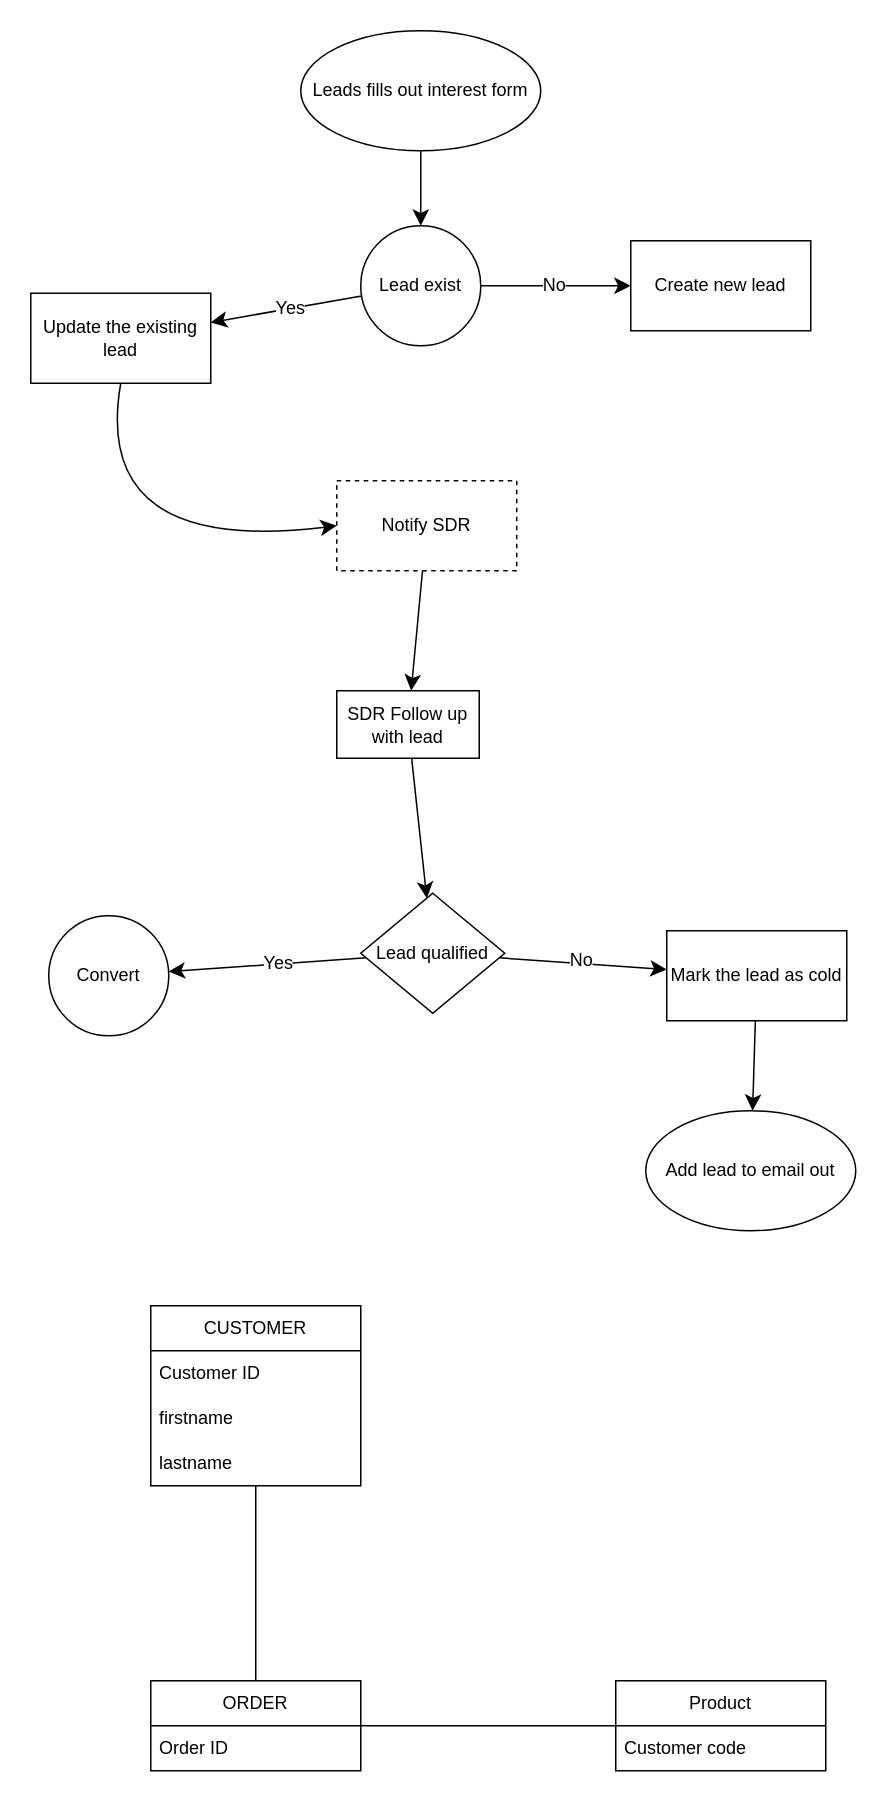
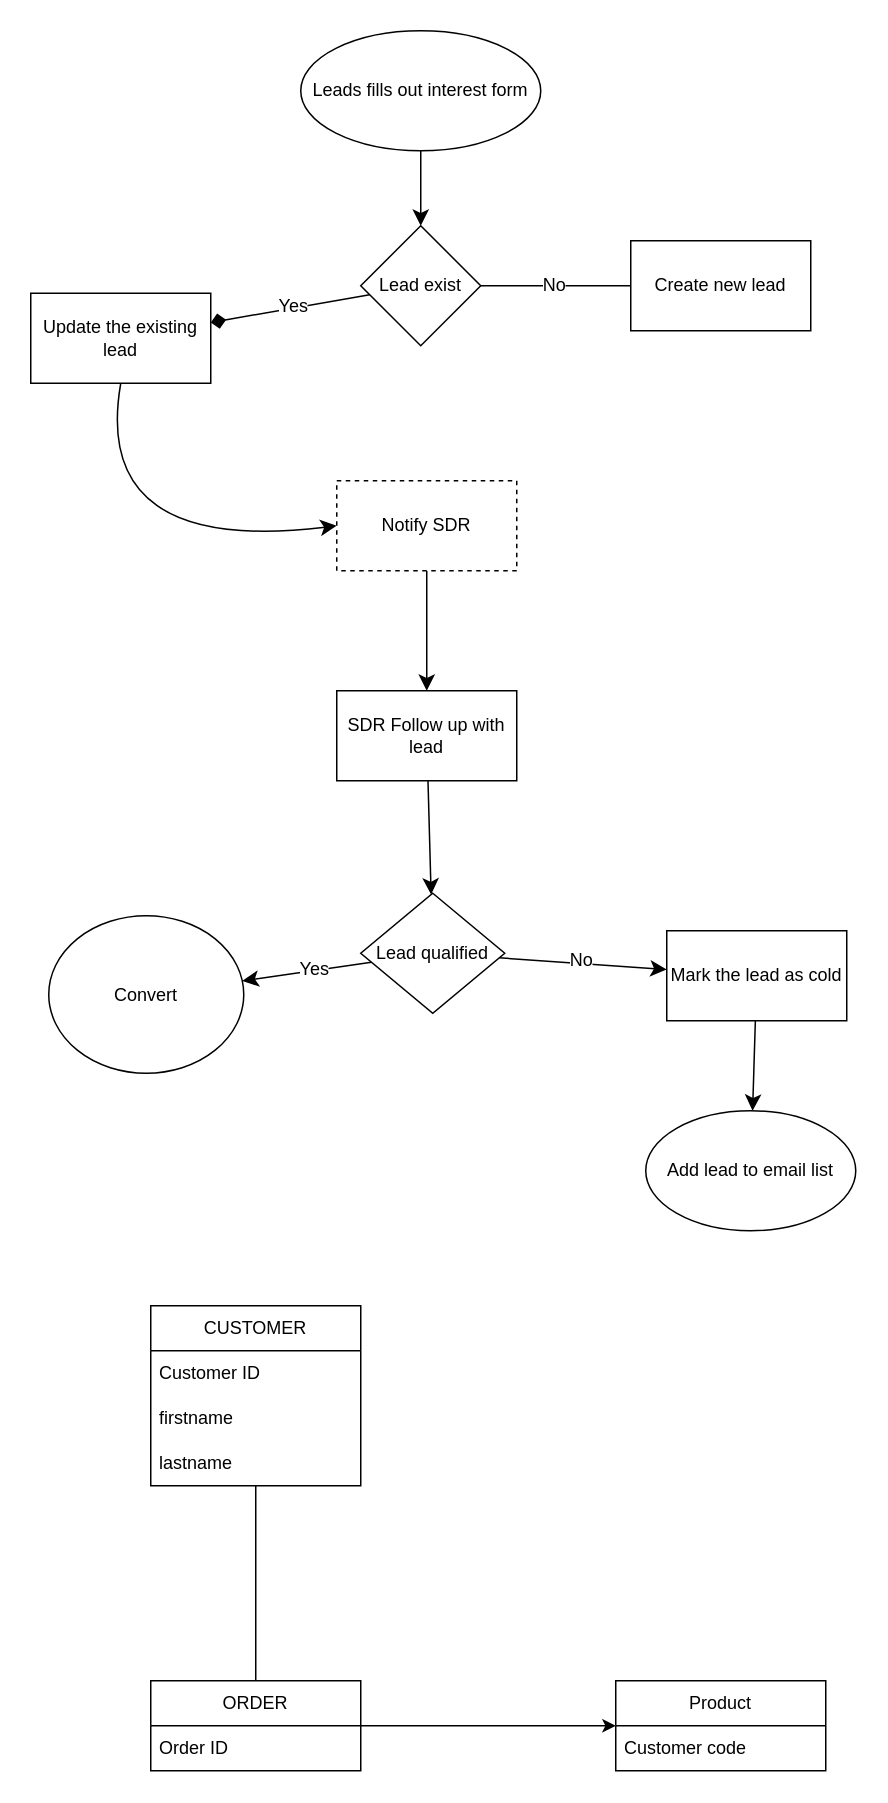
  <mxCell id="0" />
  <mxCell id="1" parent="0" />
  <mxCell id="2" value="" style="edgeStyle=none;curved=1;rounded=0;orthogonalLoop=1;jettySize=auto;html=1;fontSize=12;startSize=8;endSize=8;" parent="1" source="3" target="8" edge="1"><mxGeometry relative="1" as="geometry" /></mxCell>
  <mxCell id="3" value="Leads fills out interest form" style="ellipse;whiteSpace=wrap;html=1;" parent="1" vertex="1"><mxGeometry x="200" y="20" width="160" height="80" as="geometry" /></mxCell>
- <mxCell id="4" value="" style="edgeStyle=none;curved=1;rounded=0;orthogonalLoop=1;jettySize=auto;html=1;fontSize=12;startSize=8;endSize=8;" parent="1" source="8" target="9" edge="1"><mxGeometry relative="1" as="geometry" /></mxCell>
+ <mxCell id="4" value="" style="edgeStyle=none;curved=1;rounded=0;orthogonalLoop=1;jettySize=auto;html=1;fontSize=12;startSize=8;endSize=8;endArrow=none;" parent="1" source="8" target="9" edge="1"><mxGeometry relative="1" as="geometry" /></mxCell>
  <mxCell id="5" value="No" style="edgeLabel;html=1;align=center;verticalAlign=middle;resizable=0;points=[];fontSize=12;" parent="4" vertex="1" connectable="0"><mxGeometry x="-0.044" y="1" relative="1" as="geometry"><mxPoint as="offset" /></mxGeometry></mxCell>
- <mxCell id="6" value="" style="edgeStyle=none;curved=1;rounded=0;orthogonalLoop=1;jettySize=auto;html=1;fontSize=12;startSize=8;endSize=8;" parent="1" source="8" target="11" edge="1"><mxGeometry relative="1" as="geometry" /></mxCell>
+ <mxCell id="6" value="" style="edgeStyle=none;curved=1;rounded=0;orthogonalLoop=1;jettySize=auto;html=1;fontSize=12;startSize=8;endSize=8;endArrow=diamond;" parent="1" source="8" target="11" edge="1"><mxGeometry relative="1" as="geometry" /></mxCell>
  <mxCell id="7" value="Yes" style="edgeLabel;html=1;align=center;verticalAlign=middle;resizable=0;points=[];fontSize=12;" parent="6" vertex="1" connectable="0"><mxGeometry x="-0.036" y="-1" relative="1" as="geometry"><mxPoint as="offset" /></mxGeometry></mxCell>
- <mxCell id="8" value="Lead exist" style="ellipse;whiteSpace=wrap;html=1;" parent="1" vertex="1"><mxGeometry x="240" y="150" width="80" height="80" as="geometry" /></mxCell>
+ <mxCell id="8" value="Lead exist" style="rhombus;whiteSpace=wrap;html=1;" parent="1" vertex="1"><mxGeometry x="240" y="150" width="80" height="80" as="geometry" /></mxCell>
  <mxCell id="9" value="Create new lead" style="whiteSpace=wrap;html=1;" parent="1" vertex="1"><mxGeometry x="420" y="160" width="120" height="60" as="geometry" /></mxCell>
  <mxCell id="10" style="edgeStyle=none;curved=1;rounded=0;orthogonalLoop=1;jettySize=auto;html=1;exitX=0.5;exitY=1;exitDx=0;exitDy=0;entryX=0;entryY=0.5;entryDx=0;entryDy=0;fontSize=12;startSize=8;endSize=8;" parent="1" source="11" target="13" edge="1"><mxGeometry relative="1" as="geometry"><Array as="points"><mxPoint x="60" y="370" /></Array></mxGeometry></mxCell>
  <mxCell id="11" value="Update the existing lead" style="whiteSpace=wrap;html=1;" parent="1" vertex="1"><mxGeometry x="20" y="195" width="120" height="60" as="geometry" /></mxCell>
  <mxCell id="12" value="" style="edgeStyle=none;curved=1;rounded=0;orthogonalLoop=1;jettySize=auto;html=1;fontSize=12;startSize=8;endSize=8;" parent="1" source="13" target="15" edge="1"><mxGeometry relative="1" as="geometry" /></mxCell>
  <mxCell id="13" value="Notify SDR" style="whiteSpace=wrap;html=1;dashed=1;" parent="1" vertex="1"><mxGeometry x="224" y="320" width="120" height="60" as="geometry" /></mxCell>
  <mxCell id="14" value="" style="edgeStyle=none;curved=1;rounded=0;orthogonalLoop=1;jettySize=auto;html=1;fontSize=12;startSize=8;endSize=8;" parent="1" source="15" target="20" edge="1"><mxGeometry relative="1" as="geometry" /></mxCell>
- <mxCell id="15" value="SDR Follow up with lead" style="whiteSpace=wrap;html=1;" parent="1" vertex="1"><mxGeometry x="224" y="460" width="95" height="45" as="geometry" /></mxCell>
+ <mxCell id="15" value="SDR Follow up with lead" style="whiteSpace=wrap;html=1;" parent="1" vertex="1"><mxGeometry x="224" y="460" width="120" height="60" as="geometry" /></mxCell>
  <mxCell id="16" value="" style="edgeStyle=none;curved=1;rounded=0;orthogonalLoop=1;jettySize=auto;html=1;fontSize=12;startSize=8;endSize=8;" parent="1" source="20" target="22" edge="1"><mxGeometry relative="1" as="geometry" /></mxCell>
  <mxCell id="17" value="No" style="edgeLabel;html=1;align=center;verticalAlign=middle;resizable=0;points=[];fontSize=12;" parent="16" vertex="1" connectable="0"><mxGeometry x="-0.044" y="2" relative="1" as="geometry"><mxPoint as="offset" /></mxGeometry></mxCell>
  <mxCell id="18" value="" style="edgeStyle=none;curved=1;rounded=0;orthogonalLoop=1;jettySize=auto;html=1;fontSize=12;startSize=8;endSize=8;" parent="1" source="20" target="24" edge="1"><mxGeometry relative="1" as="geometry" /></mxCell>
  <mxCell id="19" value="Yes" style="edgeLabel;html=1;align=center;verticalAlign=middle;resizable=0;points=[];fontSize=12;" parent="18" vertex="1" connectable="0"><mxGeometry x="-0.103" y="-1" relative="1" as="geometry"><mxPoint as="offset" /></mxGeometry></mxCell>
  <mxCell id="20" value="Lead qualified" style="rhombus;whiteSpace=wrap;html=1;" parent="1" vertex="1"><mxGeometry x="240" y="595" width="96" height="80" as="geometry" /></mxCell>
  <mxCell id="21" value="" style="edgeStyle=none;curved=1;rounded=0;orthogonalLoop=1;jettySize=auto;html=1;fontSize=12;startSize=8;endSize=8;" parent="1" source="22" target="23" edge="1"><mxGeometry relative="1" as="geometry" /></mxCell>
  <mxCell id="22" value="Mark the lead as cold" style="whiteSpace=wrap;html=1;" parent="1" vertex="1"><mxGeometry x="444" y="620" width="120" height="60" as="geometry" /></mxCell>
- <mxCell id="23" value="Add lead to email out" style="ellipse;whiteSpace=wrap;html=1;" parent="1" vertex="1"><mxGeometry x="430" y="740" width="140" height="80" as="geometry" /></mxCell>
- <mxCell id="24" value="Convert" style="ellipse;whiteSpace=wrap;html=1;" parent="1" vertex="1"><mxGeometry x="32" y="610" width="80" height="80" as="geometry" /></mxCell>
+ <mxCell id="23" value="Add lead to email list" style="ellipse;whiteSpace=wrap;html=1;" parent="1" vertex="1"><mxGeometry x="430" y="740" width="140" height="80" as="geometry" /></mxCell>
+ <mxCell id="24" value="Convert" style="ellipse;whiteSpace=wrap;html=1;" parent="1" vertex="1"><mxGeometry x="32" y="610" width="130" height="105" as="geometry" /></mxCell>
  <mxCell id="25" value="CUSTOMER" style="swimlane;fontStyle=0;childLayout=stackLayout;horizontal=1;startSize=30;horizontalStack=0;resizeParent=1;resizeParentMax=0;resizeLast=0;collapsible=1;marginBottom=0;whiteSpace=wrap;html=1;" vertex="1" parent="1"><mxGeometry x="100" y="870" width="140" height="120" as="geometry" /></mxCell>
  <mxCell id="26" value="Customer ID" style="text;strokeColor=none;fillColor=none;align=left;verticalAlign=middle;spacingLeft=4;spacingRight=4;overflow=hidden;points=[[0,0.5],[1,0.5]];portConstraint=eastwest;rotatable=0;whiteSpace=wrap;html=1;" vertex="1" parent="25"><mxGeometry y="30" width="140" height="30" as="geometry" /></mxCell>
  <mxCell id="27" value="firstname" style="text;strokeColor=none;fillColor=none;align=left;verticalAlign=middle;spacingLeft=4;spacingRight=4;overflow=hidden;points=[[0,0.5],[1,0.5]];portConstraint=eastwest;rotatable=0;whiteSpace=wrap;html=1;" vertex="1" parent="25"><mxGeometry y="60" width="140" height="30" as="geometry" /></mxCell>
  <mxCell id="28" value="lastname" style="text;strokeColor=none;fillColor=none;align=left;verticalAlign=middle;spacingLeft=4;spacingRight=4;overflow=hidden;points=[[0,0.5],[1,0.5]];portConstraint=eastwest;rotatable=0;whiteSpace=wrap;html=1;" vertex="1" parent="25"><mxGeometry y="90" width="140" height="30" as="geometry" /></mxCell>
  <mxCell id="29" value="ORDER" style="swimlane;fontStyle=0;childLayout=stackLayout;horizontal=1;startSize=30;horizontalStack=0;resizeParent=1;resizeParentMax=0;resizeLast=0;collapsible=1;marginBottom=0;whiteSpace=wrap;html=1;" vertex="1" parent="1"><mxGeometry x="100" y="1120" width="140" height="60" as="geometry" /></mxCell>
  <mxCell id="30" value="Order ID" style="text;strokeColor=none;fillColor=none;align=left;verticalAlign=middle;spacingLeft=4;spacingRight=4;overflow=hidden;points=[[0,0.5],[1,0.5]];portConstraint=eastwest;rotatable=0;whiteSpace=wrap;html=1;" vertex="1" parent="29"><mxGeometry y="30" width="140" height="30" as="geometry" /></mxCell>
  <mxCell id="31" value="Product" style="swimlane;fontStyle=0;childLayout=stackLayout;horizontal=1;startSize=30;horizontalStack=0;resizeParent=1;resizeParentMax=0;resizeLast=0;collapsible=1;marginBottom=0;whiteSpace=wrap;html=1;" vertex="1" parent="1"><mxGeometry x="410" y="1120" width="140" height="60" as="geometry" /></mxCell>
  <mxCell id="32" value="Customer code" style="text;strokeColor=none;fillColor=none;align=left;verticalAlign=middle;spacingLeft=4;spacingRight=4;overflow=hidden;points=[[0,0.5],[1,0.5]];portConstraint=eastwest;rotatable=0;whiteSpace=wrap;html=1;" vertex="1" parent="31"><mxGeometry y="30" width="140" height="30" as="geometry" /></mxCell>
  <mxCell id="33" value="" style="endArrow=none;html=1;rounded=0;entryX=0.5;entryY=0;entryDx=0;entryDy=0;" edge="1" parent="1" source="25" target="29"><mxGeometry width="50" height="50" relative="1" as="geometry"><mxPoint x="270" y="1120" as="sourcePoint" /><mxPoint x="320" y="1070" as="targetPoint" /></mxGeometry></mxCell>
- <mxCell id="34" value="" style="endArrow=none;html=1;rounded=0;" edge="1" parent="1" source="29" target="31"><mxGeometry width="50" height="50" relative="1" as="geometry"><mxPoint x="270" y="1120" as="sourcePoint" /><mxPoint x="320" y="1070" as="targetPoint" /></mxGeometry></mxCell>
+ <mxCell id="34" value="" style="endArrow=classic;html=1;rounded=0;" edge="1" parent="1" source="29" target="31"><mxGeometry width="50" height="50" relative="1" as="geometry"><mxPoint x="270" y="1120" as="sourcePoint" /><mxPoint x="320" y="1070" as="targetPoint" /></mxGeometry></mxCell>
